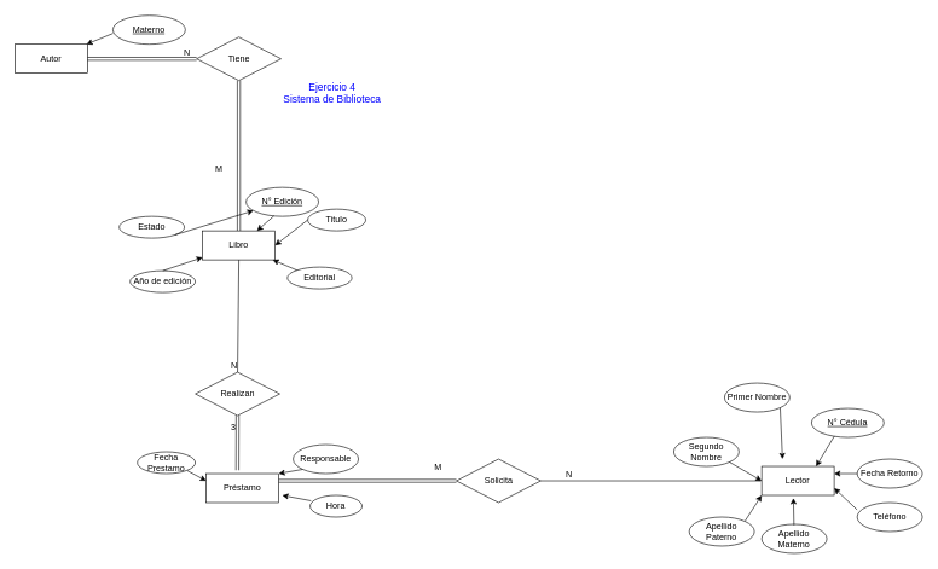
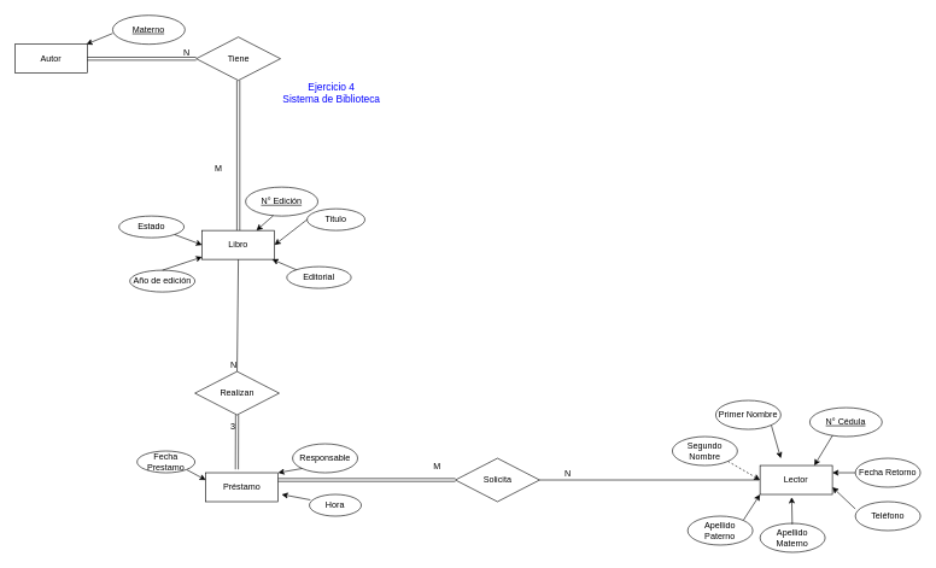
  <mxCell id="0" />
  <mxCell id="1" parent="0" />
  <mxCell id="2" value="Autor" style="whiteSpace=wrap;html=1;align=center;" parent="1" vertex="1"><mxGeometry x="20.25" y="60.5" width="100" height="40" as="geometry" /></mxCell>
  <mxCell id="3" value="" style="endArrow=classic;html=1;rounded=0;exitX=0;exitY=0.5;exitDx=0;exitDy=0;" parent="1" target="2" edge="1"><mxGeometry width="50" height="50" relative="1" as="geometry"><mxPoint x="155.25" y="45.5" as="sourcePoint" /><mxPoint x="160.25" y="82.7" as="targetPoint" /><Array as="points" /></mxGeometry></mxCell>
  <mxCell id="4" value="Tiene" style="shape=rhombus;perimeter=rhombusPerimeter;whiteSpace=wrap;html=1;align=center;" parent="1" vertex="1"><mxGeometry x="270.75" y="50.5" width="116.5" height="60" as="geometry" /></mxCell>
  <mxCell id="5" value="" style="shape=link;html=1;rounded=0;exitX=0.5;exitY=1;exitDx=0;exitDy=0;" parent="1" source="4" target="11" edge="1"><mxGeometry relative="1" as="geometry"><mxPoint x="319" y="233" as="sourcePoint" /><mxPoint x="338" y="393" as="targetPoint" /></mxGeometry></mxCell>
  <mxCell id="6" value="M" style="resizable=0;html=1;align=right;verticalAlign=bottom;" parent="5" connectable="0" vertex="1"><mxGeometry x="1" relative="1" as="geometry"><mxPoint x="-22" y="-78" as="offset" /></mxGeometry></mxCell>
  <mxCell id="7" value="" style="shape=link;html=1;rounded=0;entryX=0;entryY=0.5;entryDx=0;entryDy=0;exitX=1;exitY=0.5;exitDx=0;exitDy=0;" parent="1" source="2" target="4" edge="1"><mxGeometry relative="1" as="geometry"><mxPoint x="130.25" y="80.5" as="sourcePoint" /><mxPoint x="262" y="80.5" as="targetPoint" /></mxGeometry></mxCell>
  <mxCell id="8" value="N" style="resizable=0;html=1;align=right;verticalAlign=bottom;" parent="7" connectable="0" vertex="1"><mxGeometry x="1" relative="1" as="geometry"><mxPoint x="-9" as="offset" /></mxGeometry></mxCell>
  <mxCell id="9" value="&lt;font style=&quot;font-size: 14px&quot; color=&quot;#0000ff&quot;&gt;Ejercicio 4&lt;br&gt;Sistema de Biblioteca&lt;br&gt;&lt;/font&gt;" style="text;html=1;strokeColor=none;fillColor=none;align=center;verticalAlign=middle;whiteSpace=wrap;rounded=0;" parent="1" vertex="1"><mxGeometry x="387.25" y="113" width="141.75" height="30" as="geometry" /></mxCell>
  <mxCell id="10" value="Materno" style="ellipse;whiteSpace=wrap;html=1;align=center;fontStyle=4;" parent="1" vertex="1"><mxGeometry x="155.25" y="20.5" width="100" height="40" as="geometry" /></mxCell>
  <mxCell id="11" value="Libro" style="whiteSpace=wrap;html=1;align=center;" parent="1" vertex="1"><mxGeometry x="279" y="318" width="100" height="40" as="geometry" /></mxCell>
  <mxCell id="12" value="N° Edición" style="ellipse;whiteSpace=wrap;html=1;align=center;fontStyle=4;" parent="1" vertex="1"><mxGeometry x="339" y="258" width="100" height="40" as="geometry" /></mxCell>
  <mxCell id="13" value="Editorial" style="ellipse;whiteSpace=wrap;html=1;align=center;" parent="1" vertex="1"><mxGeometry x="396" y="368" width="89" height="30" as="geometry" /></mxCell>
  <mxCell id="14" value="" style="endArrow=classic;html=1;rounded=0;exitX=0;exitY=0;exitDx=0;exitDy=0;" parent="1" source="13" target="11" edge="1"><mxGeometry width="50" height="50" relative="1" as="geometry"><mxPoint x="319" y="383" as="sourcePoint" /><mxPoint x="299" y="368" as="targetPoint" /></mxGeometry></mxCell>
  <mxCell id="15" value="" style="endArrow=classic;html=1;rounded=0;exitX=0.384;exitY=0.985;exitDx=0;exitDy=0;exitPerimeter=0;entryX=0.75;entryY=0;entryDx=0;entryDy=0;" parent="1" source="12" target="11" edge="1"><mxGeometry width="50" height="50" relative="1" as="geometry"><mxPoint x="257.284" y="313.607" as="sourcePoint" /><mxPoint x="289" y="338" as="targetPoint" /></mxGeometry></mxCell>
  <mxCell id="16" value="Titulo" style="ellipse;whiteSpace=wrap;html=1;align=center;" parent="1" vertex="1"><mxGeometry x="424" y="288" width="80" height="30" as="geometry" /></mxCell>
  <mxCell id="17" value="" style="endArrow=classic;html=1;rounded=0;exitX=0;exitY=0.5;exitDx=0;exitDy=0;entryX=1;entryY=0.5;entryDx=0;entryDy=0;" parent="1" source="16" target="11" edge="1"><mxGeometry width="50" height="50" relative="1" as="geometry"><mxPoint x="347" y="309.2" as="sourcePoint" /><mxPoint x="339" y="328" as="targetPoint" /></mxGeometry></mxCell>
  <mxCell id="18" value="Préstamo" style="whiteSpace=wrap;html=1;align=center;" parent="1" vertex="1"><mxGeometry x="284" y="653" width="100" height="40" as="geometry" /></mxCell>
  <mxCell id="19" value="Responsable" style="ellipse;whiteSpace=wrap;html=1;align=center;" parent="1" vertex="1"><mxGeometry x="404" y="613" width="90" height="40" as="geometry" /></mxCell>
  <mxCell id="20" value="" style="endArrow=classic;html=1;rounded=0;exitX=0;exitY=1;exitDx=0;exitDy=0;entryX=1;entryY=0;entryDx=0;entryDy=0;" parent="1" source="19" target="18" edge="1"><mxGeometry width="50" height="50" relative="1" as="geometry"><mxPoint x="721.25" y="478" as="sourcePoint" /><mxPoint x="679.5" y="488" as="targetPoint" /></mxGeometry></mxCell>
  <mxCell id="21" value="Hora" style="ellipse;whiteSpace=wrap;html=1;align=center;" parent="1" vertex="1"><mxGeometry x="427.25" y="683" width="71.75" height="30" as="geometry" /></mxCell>
  <mxCell id="22" value="" style="endArrow=classic;html=1;rounded=0;exitX=0.019;exitY=0.25;exitDx=0;exitDy=0;exitPerimeter=0;" parent="1" source="21" edge="1"><mxGeometry width="50" height="50" relative="1" as="geometry"><mxPoint x="432.18" y="647.142" as="sourcePoint" /><mxPoint x="389" y="683" as="targetPoint" /></mxGeometry></mxCell>
  <mxCell id="23" value="" style="endArrow=classic;html=1;rounded=0;entryX=0;entryY=0.25;entryDx=0;entryDy=0;exitX=1;exitY=1;exitDx=0;exitDy=0;" parent="1" source="33" target="18" edge="1"><mxGeometry width="50" height="50" relative="1" as="geometry"><mxPoint x="249" y="653" as="sourcePoint" /><mxPoint x="579.5" y="498" as="targetPoint" /></mxGeometry></mxCell>
  <mxCell id="24" value="Año de edición" style="ellipse;whiteSpace=wrap;html=1;align=center;" parent="1" vertex="1"><mxGeometry x="179" y="373" width="90" height="30" as="geometry" /></mxCell>
  <mxCell id="25" value="" style="endArrow=classic;html=1;rounded=0;exitX=0.5;exitY=0;exitDx=0;exitDy=0;" parent="1" source="24" target="11" edge="1"><mxGeometry width="50" height="50" relative="1" as="geometry"><mxPoint x="384" y="408.01" as="sourcePoint" /><mxPoint x="353.998" y="368" as="targetPoint" /></mxGeometry></mxCell>
  <mxCell id="26" value="Realizan" style="shape=rhombus;perimeter=rhombusPerimeter;whiteSpace=wrap;html=1;align=center;" parent="1" vertex="1"><mxGeometry x="269" y="513" width="116.5" height="60" as="geometry" /></mxCell>
  <mxCell id="27" value="" style="shape=link;html=1;rounded=0;exitX=0.5;exitY=1;exitDx=0;exitDy=0;entryX=0.43;entryY=-0.115;entryDx=0;entryDy=0;entryPerimeter=0;" parent="1" edge="1" target="18" source="26"><mxGeometry relative="1" as="geometry"><mxPoint x="319" y="573" as="sourcePoint" /><mxPoint x="319" y="653" as="targetPoint" /></mxGeometry></mxCell>
  <mxCell id="28" value="3" style="resizable=0;html=1;align=right;verticalAlign=bottom;" parent="27" connectable="0" vertex="1"><mxGeometry x="1" relative="1" as="geometry"><mxPoint x="-2" y="-50" as="offset" /></mxGeometry></mxCell>
  <mxCell id="29" value="" style="endArrow=none;html=1;rounded=0;entryX=0.5;entryY=0;entryDx=0;entryDy=0;exitX=0.5;exitY=1;exitDx=0;exitDy=0;" parent="1" target="26" edge="1" source="11"><mxGeometry relative="1" as="geometry"><mxPoint x="319" y="353" as="sourcePoint" /><mxPoint x="379" y="473" as="targetPoint" /></mxGeometry></mxCell>
  <mxCell id="30" value="N" style="resizable=0;html=1;align=right;verticalAlign=bottom;" parent="29" connectable="0" vertex="1"><mxGeometry x="1" relative="1" as="geometry" /></mxCell>
  <mxCell id="31" value="Estado" style="ellipse;whiteSpace=wrap;html=1;align=center;" vertex="1" parent="1"><mxGeometry x="164" y="298" width="90" height="30" as="geometry" /></mxCell>
- <mxCell id="32" value="" style="endArrow=classic;html=1;rounded=0;exitX=1;exitY=1;exitDx=0;exitDy=0;" edge="1" parent="1" source="31" target="12"><mxGeometry width="50" height="50" relative="1" as="geometry"><mxPoint x="234" y="383" as="sourcePoint" /><mxPoint x="289" y="364.667" as="targetPoint" /></mxGeometry></mxCell>
+ <mxCell id="32" value="" style="endArrow=classic;html=1;rounded=0;exitX=1;exitY=1;exitDx=0;exitDy=0;entryX=0;entryY=0.5;entryDx=0;entryDy=0;" edge="1" parent="1" source="31" target="11"><mxGeometry width="50" height="50" relative="1" as="geometry"><mxPoint x="234" y="383" as="sourcePoint" /><mxPoint x="289" y="364.667" as="targetPoint" /></mxGeometry></mxCell>
  <mxCell id="33" value="Fecha Prestamo" style="ellipse;whiteSpace=wrap;html=1;align=center;" vertex="1" parent="1"><mxGeometry x="189" y="623" width="80" height="30" as="geometry" /></mxCell>
  <mxCell id="34" value="Lector" style="whiteSpace=wrap;html=1;align=center;" vertex="1" parent="1"><mxGeometry x="1050.25" y="643" width="100" height="40" as="geometry" /></mxCell>
- <mxCell id="35" value="Primer Nombre" style="ellipse;whiteSpace=wrap;html=1;align=center;" vertex="1" parent="1"><mxGeometry x="999" y="528" width="90" height="40" as="geometry" /></mxCell>
+ <mxCell id="35" value="Primer Nombre" style="ellipse;whiteSpace=wrap;html=1;align=center;" vertex="1" parent="1"><mxGeometry x="989" y="553" width="90" height="40" as="geometry" /></mxCell>
  <mxCell id="36" value="Segundo Nombre" style="ellipse;whiteSpace=wrap;html=1;align=center;" vertex="1" parent="1"><mxGeometry x="929" y="603" width="90" height="40" as="geometry" /></mxCell>
  <mxCell id="37" value="Apellido Paterno" style="ellipse;whiteSpace=wrap;html=1;align=center;" vertex="1" parent="1"><mxGeometry x="950.25" y="713" width="90" height="40" as="geometry" /></mxCell>
  <mxCell id="38" value="Apellido Materno" style="ellipse;whiteSpace=wrap;html=1;align=center;" vertex="1" parent="1"><mxGeometry x="1050.25" y="723" width="90" height="40" as="geometry" /></mxCell>
  <mxCell id="39" value="Teléfono" style="ellipse;whiteSpace=wrap;html=1;align=center;" vertex="1" parent="1"><mxGeometry x="1182" y="693" width="90" height="40" as="geometry" /></mxCell>
  <mxCell id="40" value="Fecha Retorno" style="ellipse;whiteSpace=wrap;html=1;align=center;" vertex="1" parent="1"><mxGeometry x="1182" y="633" width="90" height="40" as="geometry" /></mxCell>
  <mxCell id="41" value="N° Cédula" style="ellipse;whiteSpace=wrap;html=1;align=center;fontStyle=4;" vertex="1" parent="1"><mxGeometry x="1119" y="563" width="100" height="40" as="geometry" /></mxCell>
  <mxCell id="42" value="" style="endArrow=classic;html=1;rounded=0;exitX=1;exitY=1;exitDx=0;exitDy=0;" edge="1" parent="1" source="35"><mxGeometry width="50" height="50" relative="1" as="geometry"><mxPoint x="777" y="313" as="sourcePoint" /><mxPoint x="1079" y="633" as="targetPoint" /></mxGeometry></mxCell>
- <mxCell id="43" value="" style="endArrow=classic;html=1;rounded=0;entryX=0;entryY=0.5;entryDx=0;entryDy=0;exitX=1;exitY=1;exitDx=0;exitDy=0;" edge="1" parent="1" source="36" target="34"><mxGeometry width="50" height="50" relative="1" as="geometry"><mxPoint x="1019" y="623" as="sourcePoint" /><mxPoint x="1052" y="653" as="targetPoint" /></mxGeometry></mxCell>
+ <mxCell id="43" value="" style="endArrow=classic;html=1;rounded=0;entryX=0;entryY=0.5;entryDx=0;entryDy=0;exitX=1;exitY=1;exitDx=0;exitDy=0;dashed=1;" edge="1" parent="1" source="36" target="34"><mxGeometry width="50" height="50" relative="1" as="geometry"><mxPoint x="1019" y="623" as="sourcePoint" /><mxPoint x="1052" y="653" as="targetPoint" /></mxGeometry></mxCell>
  <mxCell id="44" value="" style="endArrow=classic;html=1;rounded=0;exitX=1;exitY=0;exitDx=0;exitDy=0;entryX=0;entryY=1;entryDx=0;entryDy=0;" edge="1" parent="1" source="37" target="34"><mxGeometry width="50" height="50" relative="1" as="geometry"><mxPoint x="1019" y="673" as="sourcePoint" /><mxPoint x="1062" y="663" as="targetPoint" /></mxGeometry></mxCell>
  <mxCell id="45" value="" style="endArrow=classic;html=1;rounded=0;exitX=0.384;exitY=0.035;exitDx=0;exitDy=0;entryX=0.438;entryY=1.095;entryDx=0;entryDy=0;exitPerimeter=0;entryPerimeter=0;" edge="1" parent="1" target="34"><mxGeometry width="50" height="50" relative="1" as="geometry"><mxPoint x="1094.81" y="724.4" as="sourcePoint" /><mxPoint x="1060.25" y="693" as="targetPoint" /></mxGeometry></mxCell>
  <mxCell id="46" value="" style="endArrow=classic;html=1;rounded=0;exitX=0;exitY=0.25;exitDx=0;exitDy=0;entryX=1;entryY=0.75;entryDx=0;entryDy=0;exitPerimeter=0;" edge="1" parent="1" source="39" target="34"><mxGeometry width="50" height="50" relative="1" as="geometry"><mxPoint x="1104.81" y="734.4" as="sourcePoint" /><mxPoint x="1104.05" y="696.8" as="targetPoint" /></mxGeometry></mxCell>
  <mxCell id="47" value="" style="endArrow=classic;html=1;rounded=0;exitX=0;exitY=0.5;exitDx=0;exitDy=0;entryX=1;entryY=0.25;entryDx=0;entryDy=0;" edge="1" parent="1" source="40" target="34"><mxGeometry width="50" height="50" relative="1" as="geometry"><mxPoint x="1192" y="713" as="sourcePoint" /><mxPoint x="1160.25" y="683" as="targetPoint" /></mxGeometry></mxCell>
  <mxCell id="48" value="" style="endArrow=classic;html=1;rounded=0;exitX=0.316;exitY=0.955;exitDx=0;exitDy=0;entryX=0.75;entryY=0;entryDx=0;entryDy=0;exitPerimeter=0;" edge="1" parent="1" source="41" target="34"><mxGeometry width="50" height="50" relative="1" as="geometry"><mxPoint x="1146.645" y="607.142" as="sourcePoint" /><mxPoint x="1160.25" y="663" as="targetPoint" /></mxGeometry></mxCell>
  <mxCell id="49" value="Solicita" style="shape=rhombus;perimeter=rhombusPerimeter;whiteSpace=wrap;html=1;align=center;" vertex="1" parent="1"><mxGeometry x="629" y="633" width="116.5" height="60" as="geometry" /></mxCell>
  <mxCell id="50" value="" style="endArrow=none;html=1;rounded=0;entryX=1;entryY=0.5;entryDx=0;entryDy=0;" edge="1" parent="1" target="49"><mxGeometry relative="1" as="geometry"><mxPoint x="1049" y="663" as="sourcePoint" /><mxPoint x="337.25" y="523" as="targetPoint" /></mxGeometry></mxCell>
  <mxCell id="51" value="N" style="resizable=0;html=1;align=right;verticalAlign=bottom;" connectable="0" vertex="1" parent="50"><mxGeometry x="1" relative="1" as="geometry"><mxPoint x="44" as="offset" /></mxGeometry></mxCell>
  <mxCell id="52" value="" style="shape=link;html=1;rounded=0;exitX=0;exitY=0.5;exitDx=0;exitDy=0;entryX=1;entryY=0.25;entryDx=0;entryDy=0;" edge="1" parent="1" source="49" target="18"><mxGeometry relative="1" as="geometry"><mxPoint x="337.25" y="583" as="sourcePoint" /><mxPoint x="337" y="658.4" as="targetPoint" /></mxGeometry></mxCell>
  <mxCell id="53" value="M" style="resizable=0;html=1;align=right;verticalAlign=bottom;" connectable="0" vertex="1" parent="52"><mxGeometry x="1" relative="1" as="geometry"><mxPoint x="225" y="-10" as="offset" /></mxGeometry></mxCell>
